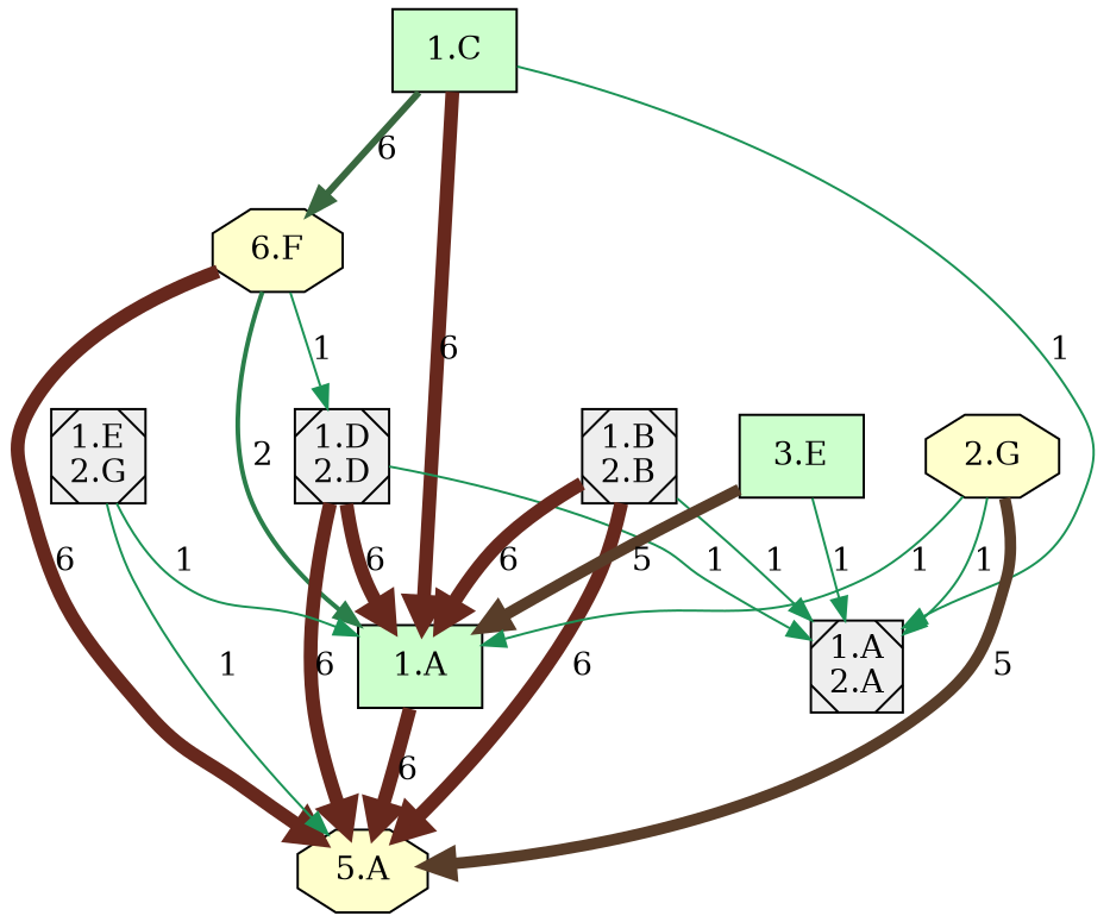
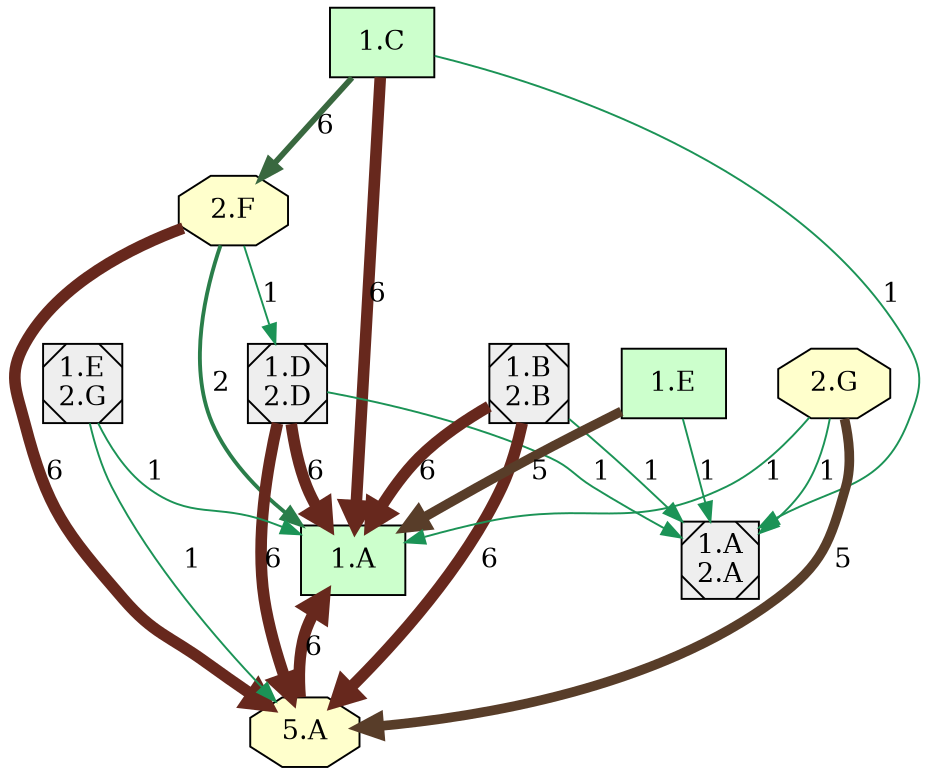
  digraph {
    rankdir=TB
    node [fillcolor="#EEEEEE" shape=Msquare style=filled]
    edge [color="#1b9356" penwidth=1 style=filled]
    "1.C" [fillcolor="#CCFFCC" shape=box]
    "1.A" [fillcolor="#CCFFCC" shape=box]
-   "2.F" [fillcolor="#FFFFCC" shape=octagon label="6.F"]
+   "2.F" [fillcolor="#FFFFCC" shape=octagon]
    "1.A\n2.A"
    n5 [fillcolor="#FFFFCC" label="5.A" shape=octagon]
    "1.D\n2.D"
    "1.B\n2.B"
    "1.E\n2.G"
-   "1.E" [fillcolor="#CCFFCC" shape=box label="3.E"]
+   "1.E" [fillcolor="#CCFFCC" shape=box]
    "2.G" [fillcolor="#FFFFCC" shape=octagon]
    "1.C" -> "1.A" [color="#67281d" label=6 penwidth=6]
    "1.C" -> "2.F" [color="#39683f" label=6 penwidth=3]
    "1.C" -> "1.A\n2.A" [label=1]
-   "1.A" -> n5 [color="#67281d" label=6 penwidth=6]
+   n5 -> "1.A" [color="#67281d" label=6 penwidth=6]
    "2.F" -> "1.A" [color="#2a7e4a" label=2 penwidth=2]
    "2.F" -> n5 [color="#67281d" label=6 penwidth=6]
    "2.F" -> "1.D\n2.D" [label=1]
    "1.D\n2.D" -> "1.A" [color="#67281d" label=6 penwidth=6]
    "1.D\n2.D" -> "1.A\n2.A" [label=1]
    "1.D\n2.D" -> n5 [color="#67281d" label=6 penwidth=6]
    "1.B\n2.B" -> "1.A" [color="#67281d" label=6 penwidth=6]
    "1.B\n2.B" -> "1.A\n2.A" [label=1]
    "1.B\n2.B" -> n5 [color="#67281d" label=6 penwidth=6]
    "1.E\n2.G" -> "1.A" [label=1]
    "1.E\n2.G" -> n5 [label=1]
    "1.E" -> "1.A" [color="#583d29" label=5 penwidth=5]
    "1.E" -> "1.A\n2.A" [label=1]
    "2.G" -> "1.A" [label=1]
    "2.G" -> "1.A\n2.A" [label=1]
    "2.G" -> n5 [color="#583d29" label=5 penwidth=5]
  }
